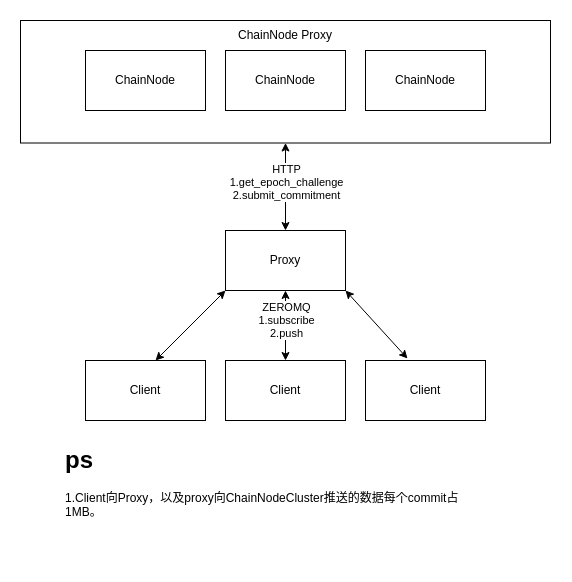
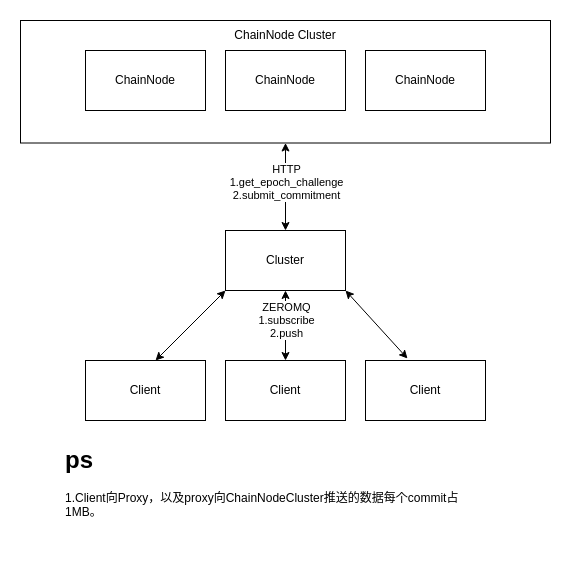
  <mxCell id="0" />
  <mxCell id="1" parent="0" />
  <mxCell id="2" value="" style="rounded=0;whiteSpace=wrap;html=1;" parent="1" vertex="1"><mxGeometry x="20" y="20" width="530" height="122.5" as="geometry" /></mxCell>
- <mxCell id="3" value="Proxy" style="rounded=0;whiteSpace=wrap;html=1;" parent="1" vertex="1"><mxGeometry x="225" y="230" width="120" height="60" as="geometry" /></mxCell>
+ <mxCell id="3" value="Cluster" style="rounded=0;whiteSpace=wrap;html=1;" parent="1" vertex="1"><mxGeometry x="225" y="230" width="120" height="60" as="geometry" /></mxCell>
  <mxCell id="4" value="Client" style="rounded=0;whiteSpace=wrap;html=1;" parent="1" vertex="1"><mxGeometry x="85" y="360" width="120" height="60" as="geometry" /></mxCell>
  <mxCell id="5" value="Client" style="rounded=0;whiteSpace=wrap;html=1;" parent="1" vertex="1"><mxGeometry x="225" y="360" width="120" height="60" as="geometry" /></mxCell>
  <mxCell id="6" value="Client" style="rounded=0;whiteSpace=wrap;html=1;" parent="1" vertex="1"><mxGeometry x="365" y="360" width="120" height="60" as="geometry" /></mxCell>
  <mxCell id="7" value="" style="endArrow=classic;startArrow=classic;html=1;rounded=0;entryX=0;entryY=1;entryDx=0;entryDy=0;" parent="1" target="3" edge="1"><mxGeometry width="50" height="50" relative="1" as="geometry"><mxPoint x="155" y="360" as="sourcePoint" /><mxPoint x="205" y="310" as="targetPoint" /></mxGeometry></mxCell>
  <mxCell id="8" value="" style="endArrow=classic;startArrow=classic;html=1;rounded=0;entryX=0.35;entryY=-0.033;entryDx=0;entryDy=0;entryPerimeter=0;exitX=1;exitY=1;exitDx=0;exitDy=0;" parent="1" source="3" target="6" edge="1"><mxGeometry width="50" height="50" relative="1" as="geometry"><mxPoint x="345" y="295" as="sourcePoint" /><mxPoint x="415" y="225" as="targetPoint" /></mxGeometry></mxCell>
  <mxCell id="9" value="" style="endArrow=classic;startArrow=classic;html=1;rounded=0;entryX=0.5;entryY=1;entryDx=0;entryDy=0;" parent="1" target="3" edge="1"><mxGeometry width="50" height="50" relative="1" as="geometry"><mxPoint x="285" y="360" as="sourcePoint" /><mxPoint x="335" y="310" as="targetPoint" /></mxGeometry></mxCell>
  <mxCell id="10" value="ZEROMQ&lt;br&gt;1.subscribe&lt;br&gt;2.push" style="edgeLabel;html=1;align=center;verticalAlign=middle;resizable=0;points=[];" parent="9" vertex="1" connectable="0"><mxGeometry x="0.171" y="3" relative="1" as="geometry"><mxPoint x="3" as="offset" /></mxGeometry></mxCell>
  <mxCell id="11" value="ChainNode" style="rounded=0;whiteSpace=wrap;html=1;" parent="1" vertex="1"><mxGeometry x="85" y="50" width="120" height="60" as="geometry" /></mxCell>
  <mxCell id="12" value="ChainNode" style="rounded=0;whiteSpace=wrap;html=1;" parent="1" vertex="1"><mxGeometry x="225" y="50" width="120" height="60" as="geometry" /></mxCell>
  <mxCell id="13" value="ChainNode" style="rounded=0;whiteSpace=wrap;html=1;" parent="1" vertex="1"><mxGeometry x="365" y="50" width="120" height="60" as="geometry" /></mxCell>
- <mxCell id="14" value="ChainNode Proxy" style="text;html=1;strokeColor=none;fillColor=none;align=center;verticalAlign=middle;whiteSpace=wrap;rounded=0;" parent="1" vertex="1"><mxGeometry x="225" y="20" width="120" height="30" as="geometry" /></mxCell>
+ <mxCell id="14" value="ChainNode Cluster" style="text;html=1;strokeColor=none;fillColor=none;align=center;verticalAlign=middle;whiteSpace=wrap;rounded=0;" parent="1" vertex="1"><mxGeometry x="225" y="20" width="120" height="30" as="geometry" /></mxCell>
  <mxCell id="15" value="" style="endArrow=classic;startArrow=classic;html=1;rounded=0;entryX=0.5;entryY=1;entryDx=0;entryDy=0;" parent="1" target="2" edge="1"><mxGeometry width="50" height="50" relative="1" as="geometry"><mxPoint x="285" y="230" as="sourcePoint" /><mxPoint x="335" y="180" as="targetPoint" /></mxGeometry></mxCell>
  <mxCell id="16" value="HTTP&lt;br&gt;1.get_epoch_challenge&lt;br&gt;2.submit_commitment" style="edgeLabel;html=1;align=center;verticalAlign=middle;resizable=0;points=[];" parent="15" vertex="1" connectable="0"><mxGeometry x="0.178" y="-2" relative="1" as="geometry"><mxPoint x="-2" y="3" as="offset" /></mxGeometry></mxCell>
  <mxCell id="17" value="&lt;h1&gt;ps&lt;/h1&gt;&lt;div&gt;1.Client向Proxy，以及proxy向ChainNodeCluster推送的数据每个commit占1MB。&lt;/div&gt;" style="text;html=1;strokeColor=none;fillColor=none;spacing=5;spacingTop=-20;whiteSpace=wrap;overflow=hidden;rounded=0;" parent="1" vertex="1"><mxGeometry x="60" y="440" width="410" height="120" as="geometry" /></mxCell>
